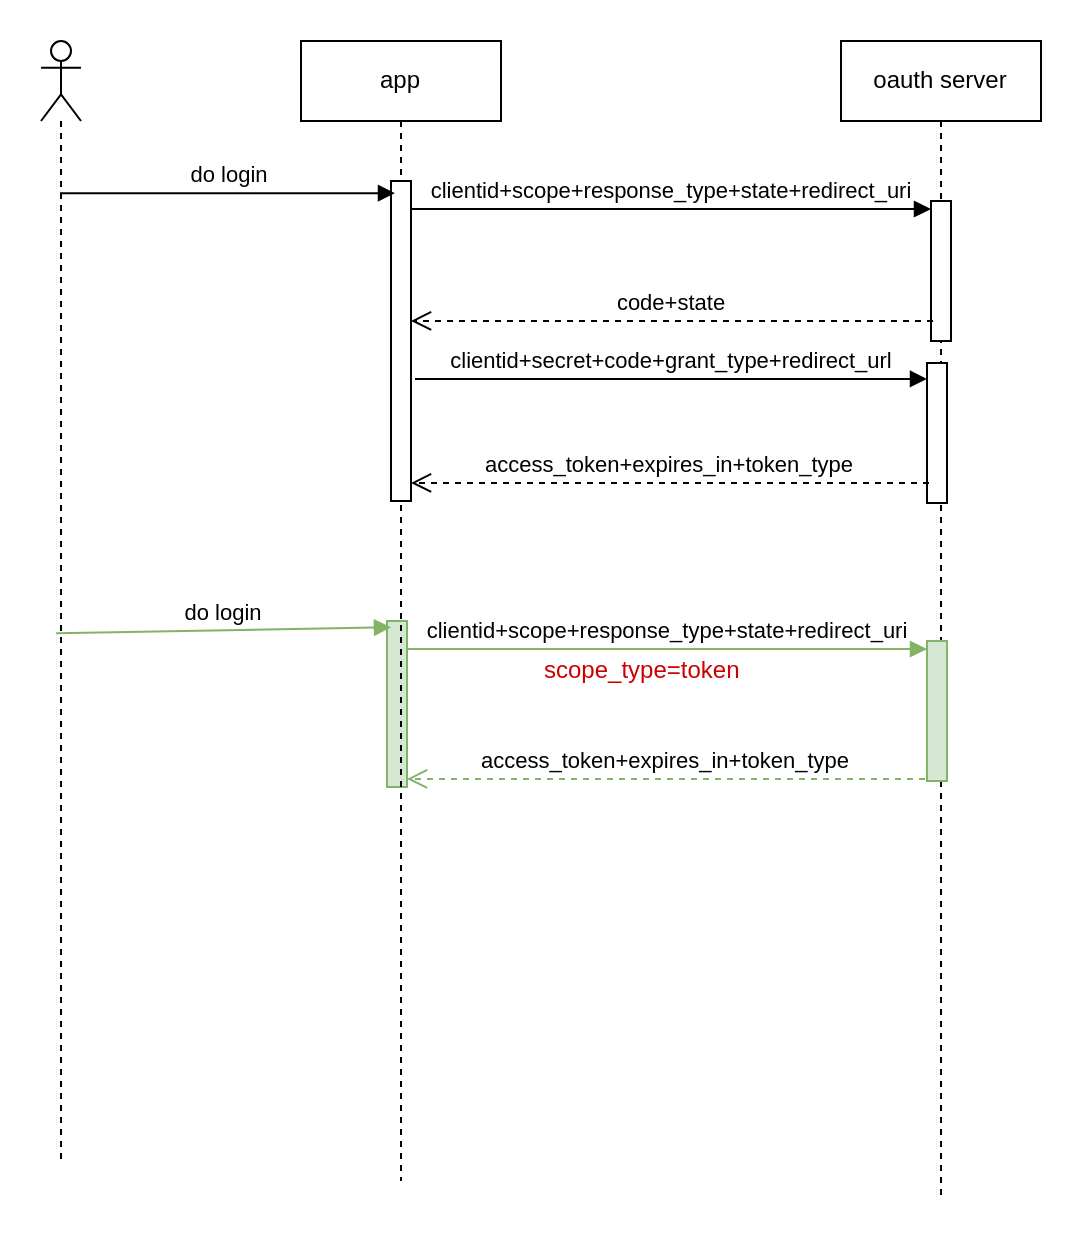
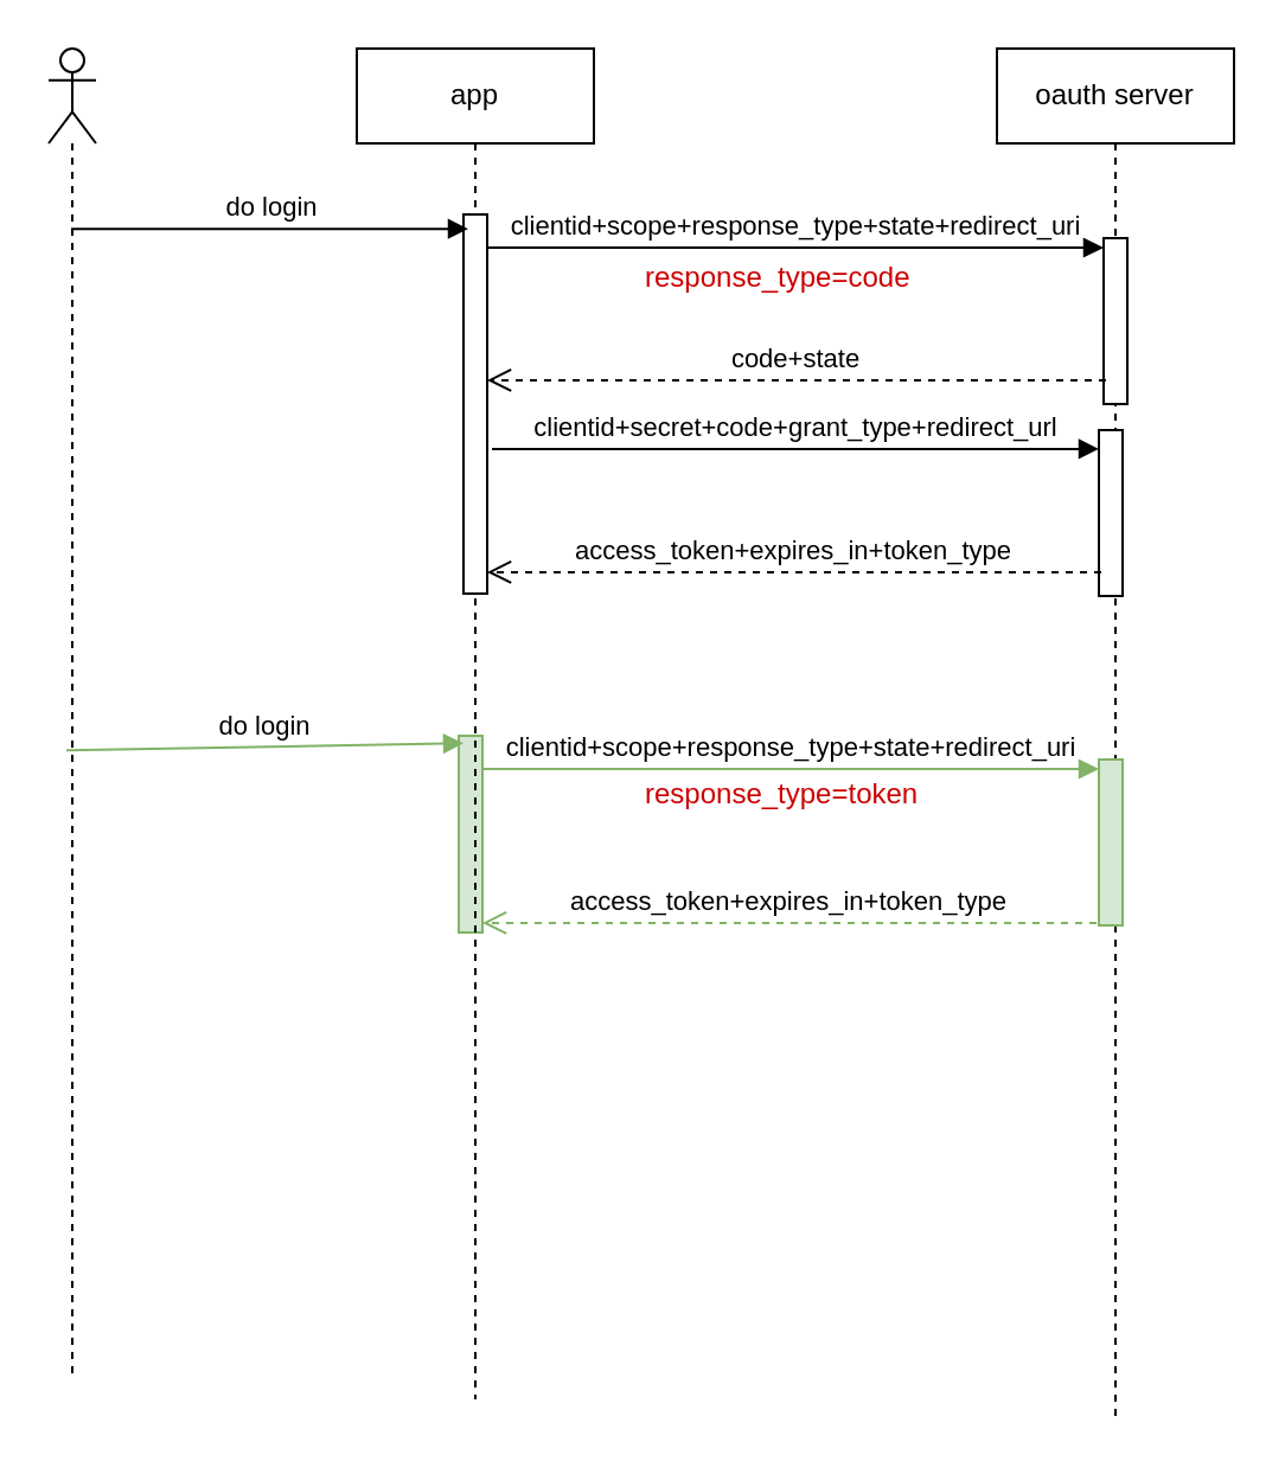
  <mxCell id="0" />
  <mxCell id="1" parent="0" />
  <mxCell id="2" value="oauth server" style="shape=umlLifeline;perimeter=lifelinePerimeter;whiteSpace=wrap;html=1;container=1;collapsible=0;recursiveResize=0;outlineConnect=0;" vertex="1" parent="1"><mxGeometry x="420" y="20" width="100" height="580" as="geometry" /></mxCell>
  <mxCell id="3" value="" style="html=1;points=[];perimeter=orthogonalPerimeter;" vertex="1" parent="2"><mxGeometry x="45" y="80" width="10" height="70" as="geometry" /></mxCell>
  <mxCell id="4" value="" style="html=1;points=[];perimeter=orthogonalPerimeter;fillColor=#d5e8d4;strokeColor=#82b366;" vertex="1" parent="2"><mxGeometry x="43" y="300" width="10" height="70" as="geometry" /></mxCell>
  <mxCell id="5" value="" style="html=1;points=[];perimeter=orthogonalPerimeter;fillColor=#d5e8d4;strokeColor=#82b366;" vertex="1" parent="2"><mxGeometry x="-227" y="290" width="10" height="83" as="geometry" /></mxCell>
  <mxCell id="6" value="do login" style="html=1;verticalAlign=bottom;endArrow=block;entryX=0.2;entryY=0.038;entryDx=0;entryDy=0;entryPerimeter=0;fillColor=#d5e8d4;strokeColor=#82b366;" edge="1" parent="2" target="5"><mxGeometry width="80" relative="1" as="geometry"><mxPoint x="-392.5" y="296.08" as="sourcePoint" /><mxPoint x="-312" y="420" as="targetPoint" /></mxGeometry></mxCell>
  <mxCell id="7" value="clientid+scope+response_type+state+redirect_uri" style="html=1;verticalAlign=bottom;endArrow=block;exitX=1;exitY=0.85;exitDx=0;exitDy=0;exitPerimeter=0;fillColor=#d5e8d4;strokeColor=#82b366;" edge="1" parent="2"><mxGeometry width="80" relative="1" as="geometry"><mxPoint x="-217" y="304" as="sourcePoint" /><mxPoint x="43" y="304" as="targetPoint" /></mxGeometry></mxCell>
  <mxCell id="8" value="access_token+expires_in+token_type" style="html=1;verticalAlign=bottom;endArrow=open;dashed=1;endSize=8;exitX=0.1;exitY=0.857;exitDx=0;exitDy=0;exitPerimeter=0;fillColor=#d5e8d4;strokeColor=#82b366;" edge="1" parent="2"><mxGeometry relative="1" as="geometry"><mxPoint x="42" y="368.99" as="sourcePoint" /><mxPoint x="-217" y="368.99" as="targetPoint" /></mxGeometry></mxCell>
  <mxCell id="9" value="" style="shape=umlLifeline;participant=umlActor;perimeter=lifelinePerimeter;whiteSpace=wrap;html=1;container=1;collapsible=0;recursiveResize=0;verticalAlign=top;spacingTop=36;labelBackgroundColor=#ffffff;outlineConnect=0;" vertex="1" parent="1"><mxGeometry x="20" y="20" width="20" height="560" as="geometry" /></mxCell>
  <mxCell id="10" value="app" style="shape=umlLifeline;perimeter=lifelinePerimeter;whiteSpace=wrap;html=1;container=1;collapsible=0;recursiveResize=0;outlineConnect=0;" vertex="1" parent="1"><mxGeometry x="150" y="20" width="100" height="570" as="geometry" /></mxCell>
  <mxCell id="11" value="" style="html=1;points=[];perimeter=orthogonalPerimeter;" vertex="1" parent="10"><mxGeometry x="45" y="70" width="10" height="160" as="geometry" /></mxCell>
  <mxCell id="12" value="do login" style="html=1;verticalAlign=bottom;endArrow=block;entryX=0.2;entryY=0.038;entryDx=0;entryDy=0;entryPerimeter=0;" edge="1" parent="1" source="9" target="11"><mxGeometry width="80" relative="1" as="geometry"><mxPoint x="60" y="90" as="sourcePoint" /><mxPoint x="110" y="220" as="targetPoint" /></mxGeometry></mxCell>
  <mxCell id="13" value="clientid+scope+response_type+state+redirect_uri" style="html=1;verticalAlign=bottom;endArrow=block;exitX=1;exitY=0.85;exitDx=0;exitDy=0;exitPerimeter=0;" edge="1" parent="1"><mxGeometry width="80" relative="1" as="geometry"><mxPoint x="205" y="104" as="sourcePoint" /><mxPoint x="465" y="104" as="targetPoint" /></mxGeometry></mxCell>
  <mxCell id="14" value="code+state" style="html=1;verticalAlign=bottom;endArrow=open;dashed=1;endSize=8;exitX=0.1;exitY=0.857;exitDx=0;exitDy=0;exitPerimeter=0;" edge="1" parent="1" source="3" target="11"><mxGeometry relative="1" as="geometry"><mxPoint x="360" y="200" as="sourcePoint" /><mxPoint x="280" y="200" as="targetPoint" /></mxGeometry></mxCell>
  <mxCell id="15" value="" style="html=1;points=[];perimeter=orthogonalPerimeter;" vertex="1" parent="1"><mxGeometry x="463" y="181" width="10" height="70" as="geometry" /></mxCell>
  <mxCell id="16" value="clientid+secret+code+grant_type+redirect_url" style="html=1;verticalAlign=bottom;endArrow=block;exitX=1.2;exitY=0.756;exitDx=0;exitDy=0;exitPerimeter=0;" edge="1" parent="1"><mxGeometry width="80" relative="1" as="geometry"><mxPoint x="207" y="188.96" as="sourcePoint" /><mxPoint x="463" y="188.96" as="targetPoint" /></mxGeometry></mxCell>
  <mxCell id="17" value="access_token+expires_in+token_type" style="html=1;verticalAlign=bottom;endArrow=open;dashed=1;endSize=8;exitX=0.1;exitY=0.857;exitDx=0;exitDy=0;exitPerimeter=0;" edge="1" parent="1" source="15" target="11"><mxGeometry relative="1" as="geometry"><mxPoint x="476" y="169.99" as="sourcePoint" /><mxPoint x="70" y="270" as="targetPoint" /></mxGeometry></mxCell>
- <mxCell id="19" value="scope_type=token" style="text;html=1;resizable=0;points=[];autosize=1;align=left;verticalAlign=top;spacingTop=-4;fontColor=#CC0000;" vertex="1" parent="1"><mxGeometry x="270" y="325" width="130" height="20" as="geometry" /></mxCell>
+ <mxCell id="18" value="response_type=code" style="text;html=1;resizable=0;points=[];autosize=1;align=left;verticalAlign=top;spacingTop=-4;fontColor=#CC0000;" vertex="1" parent="1"><mxGeometry x="270" y="107" width="130" height="20" as="geometry" /></mxCell>
+ <mxCell id="19" value="response_type=token" style="text;html=1;resizable=0;points=[];autosize=1;align=left;verticalAlign=top;spacingTop=-4;fontColor=#CC0000;" vertex="1" parent="1"><mxGeometry x="270" y="325" width="130" height="20" as="geometry" /></mxCell>
